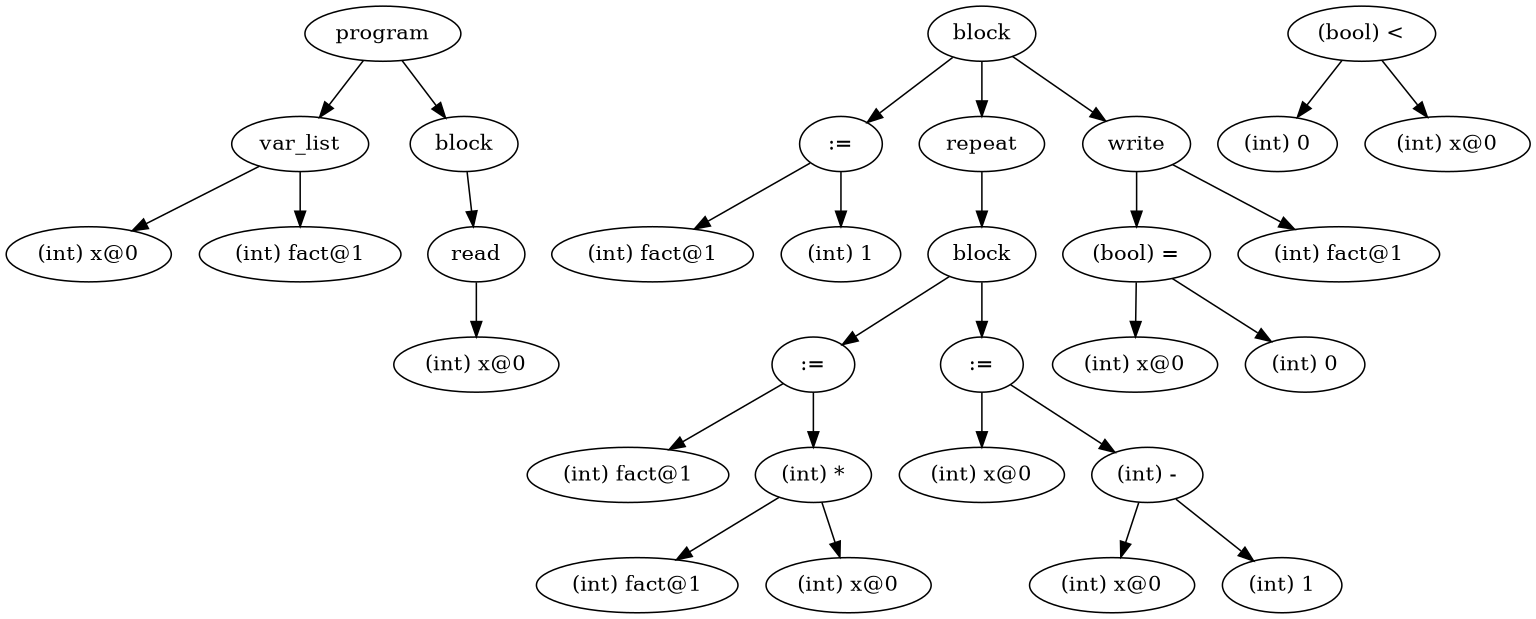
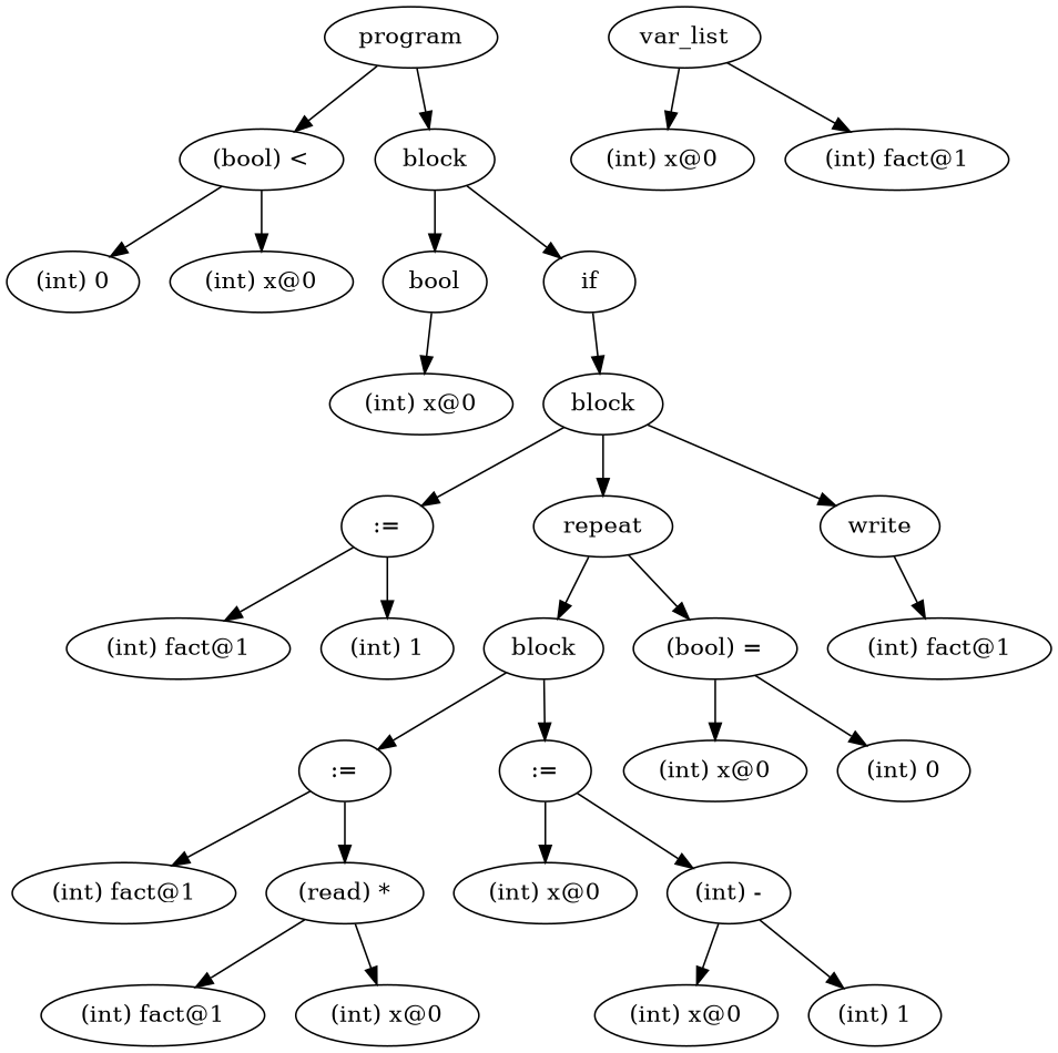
  digraph {
    ordering=out
    n1 [label=program]
    n2 [label=var_list]
    n3 [label=block]
    n4 [label="(int) x@0"]
    n5 [label="(int) fact@1"]
-   n6 [label=read]
+   n6 [label=bool]
+   n7 [label=if]
    n8 [label="(int) x@0"]
    n9 [label=block]
    n10 [label="(bool) <"]
    n11 [label="(int) 0"]
    n12 [label="(int) x@0"]
    n13 [label=":="]
    n14 [label=repeat]
    n15 [label=write]
    n16 [label="(int) fact@1"]
    n17 [label="(int) 1"]
    n18 [label=block]
    n19 [label="(bool) ="]
    n20 [label="(int) fact@1"]
    n21 [label=":="]
    n22 [label=":="]
    n23 [label="(int) x@0"]
    n24 [label="(int) 0"]
    n25 [label="(int) fact@1"]
-   n26 [label="(int) *"]
+   n26 [label="(read) *"]
    n27 [label="(int) x@0"]
    n28 [label="(int) -"]
    n29 [label="(int) fact@1"]
    n30 [label="(int) x@0"]
    n31 [label="(int) x@0"]
    n32 [label="(int) 1"]
-   n1 -> n2
+   n1 -> n10
    n1 -> n3
    n2 -> n4
    n2 -> n5
    n3 -> n6
+   n3 -> n7
    n6 -> n8
+   n7 -> n9
    n9 -> n13
    n9 -> n14
    n9 -> n15
    n10 -> n11
    n10 -> n12
    n13 -> n16
    n13 -> n17
    n14 -> n18
-   n15 -> n19
+   n14 -> n19
    n15 -> n20
    n18 -> n21
    n18 -> n22
    n19 -> n23
    n19 -> n24
    n21 -> n25
    n21 -> n26
    n22 -> n27
    n22 -> n28
    n26 -> n29
    n26 -> n30
    n28 -> n31
    n28 -> n32
  }
